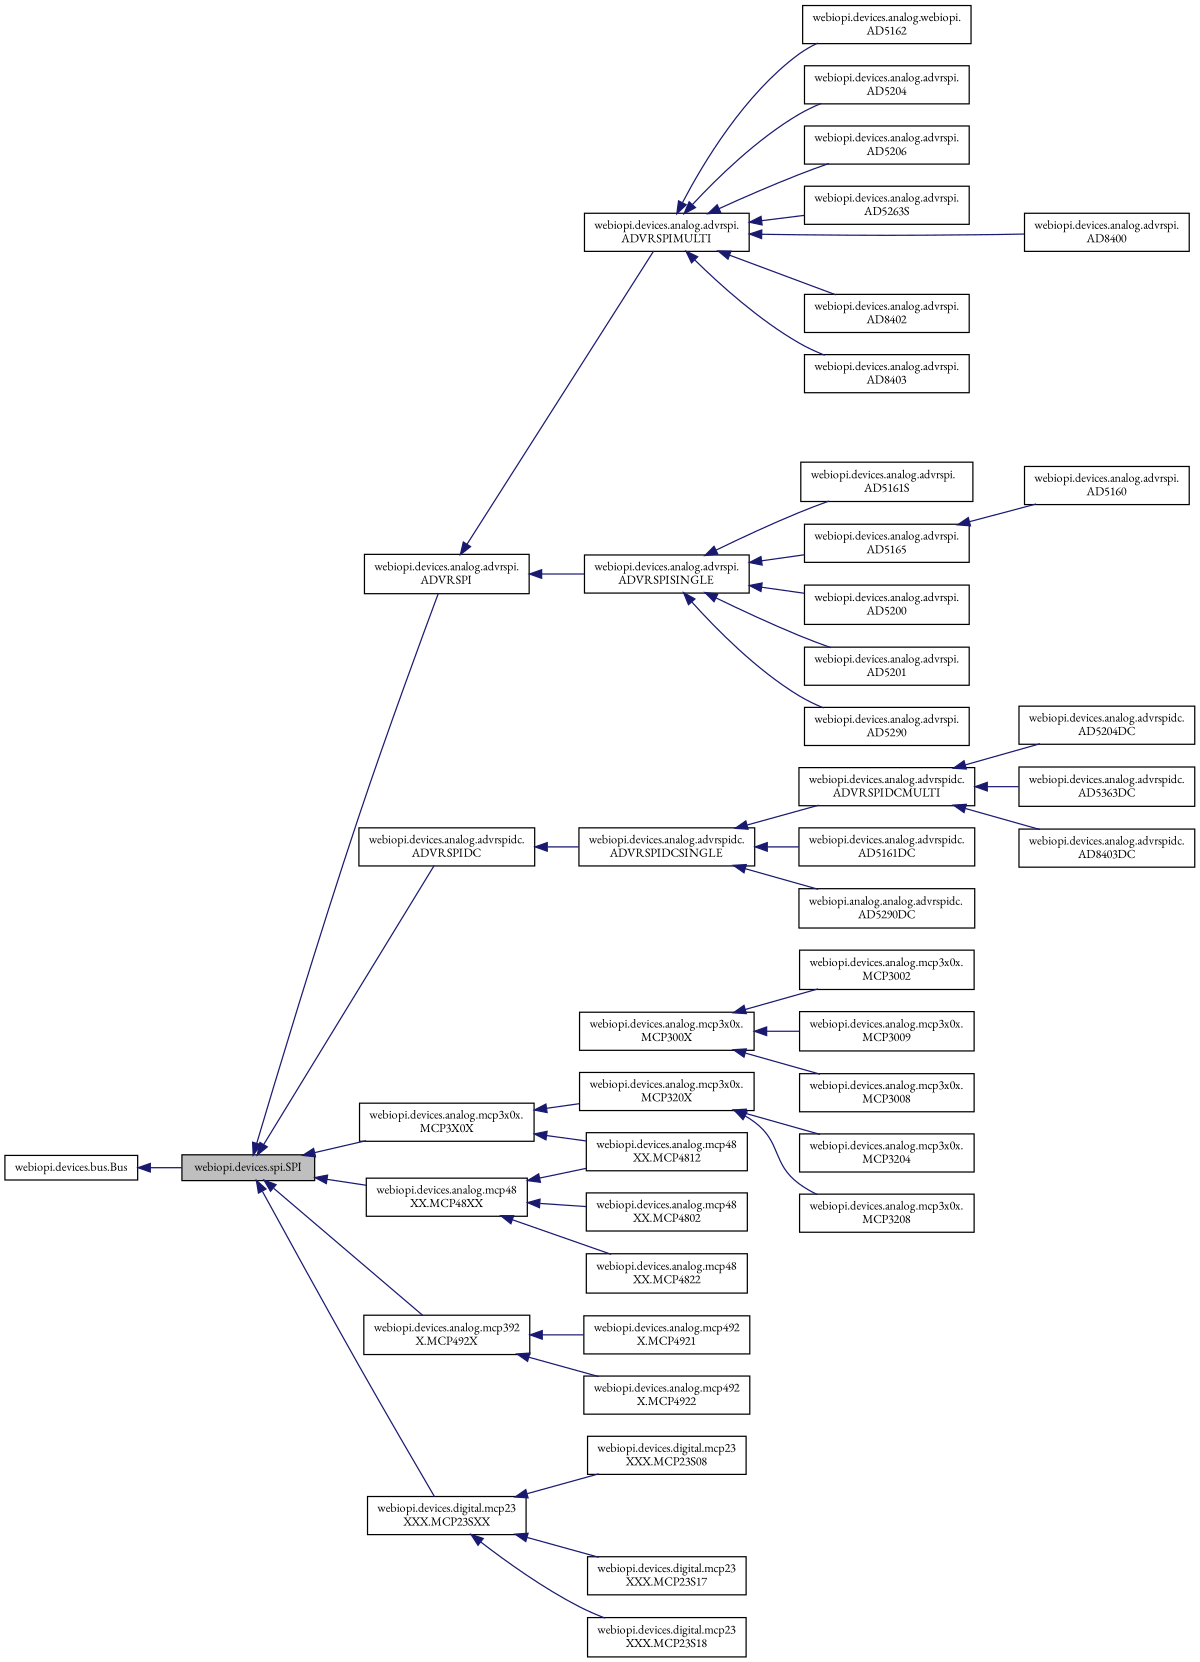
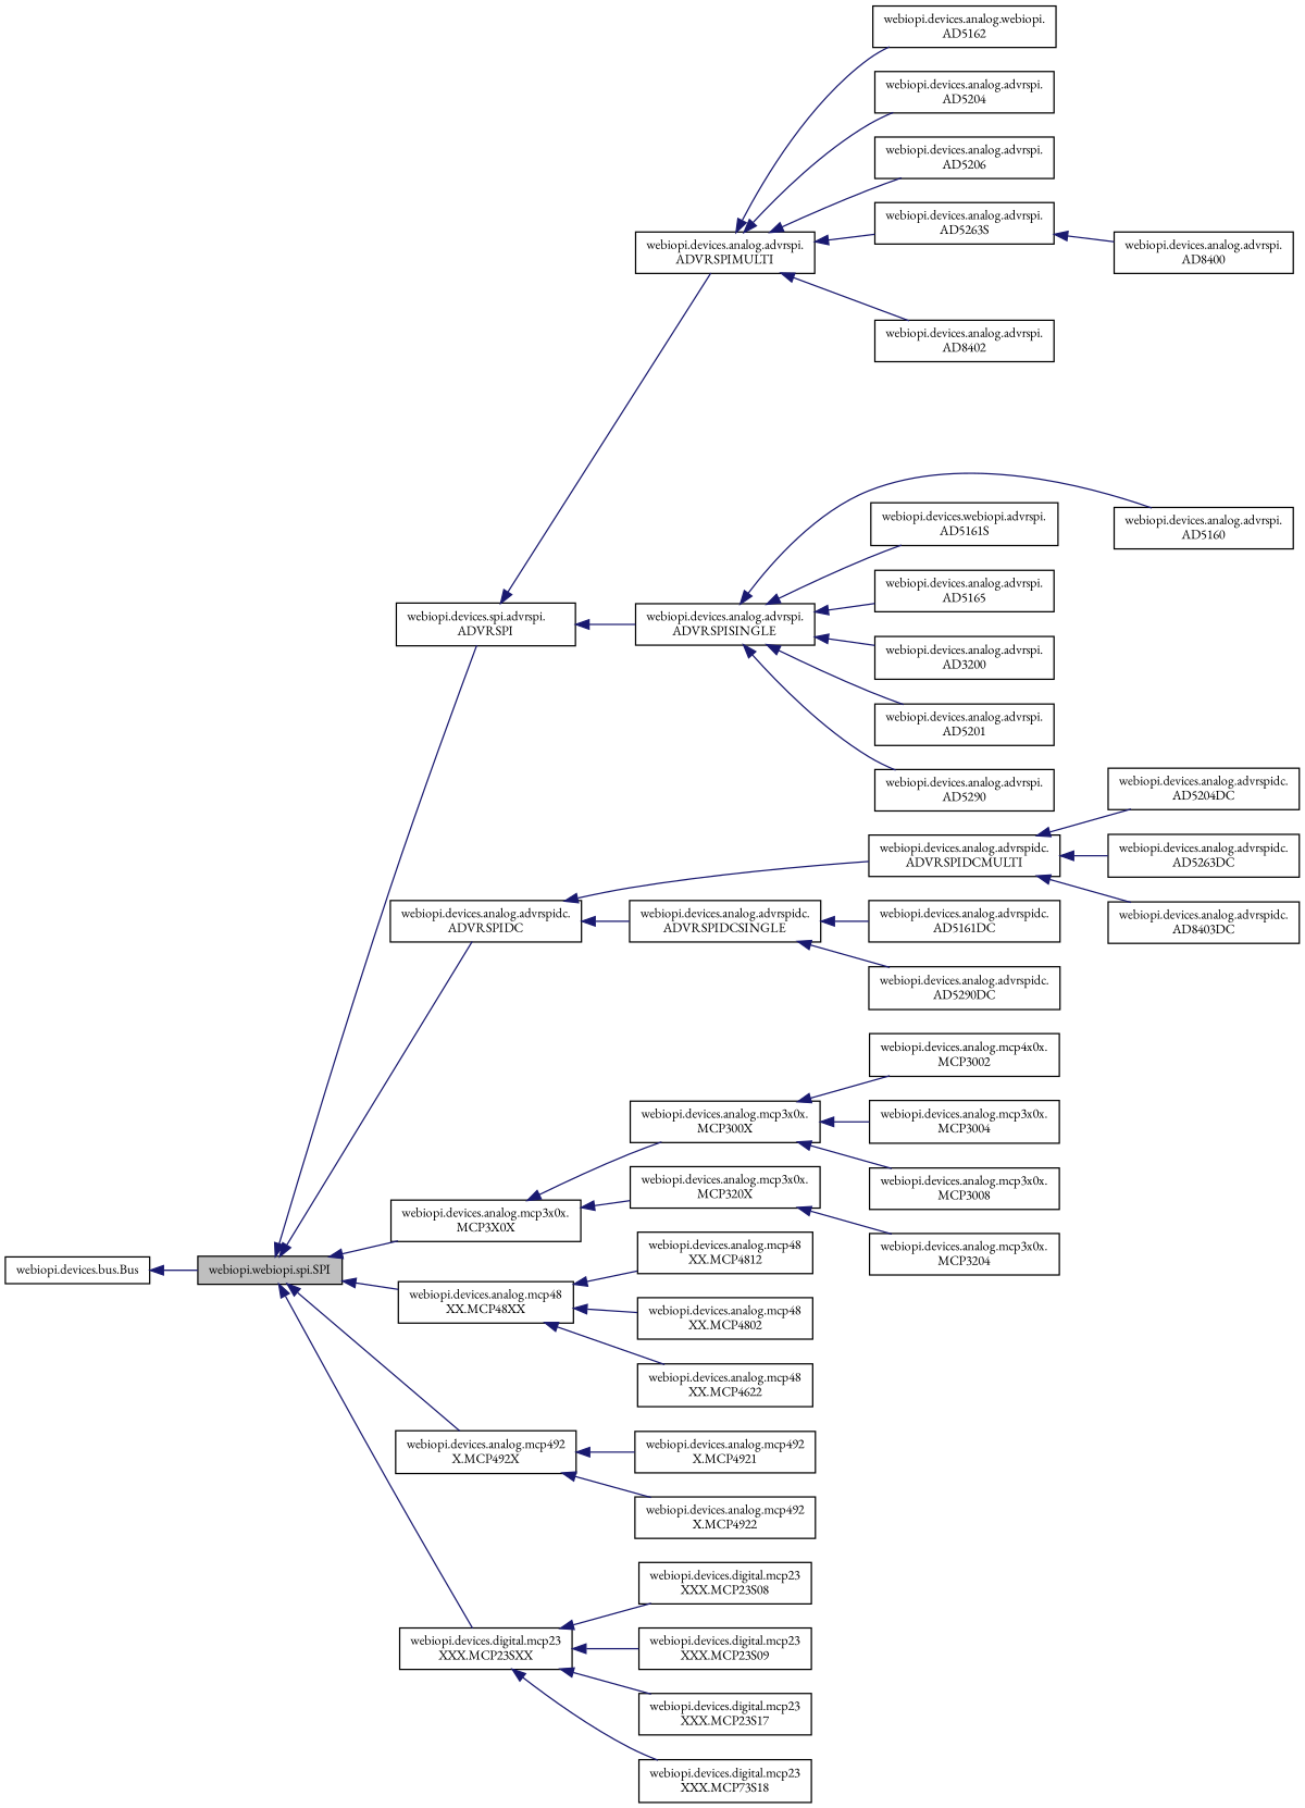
  digraph {
    fontname="EB Garamond"
    rankdir=LR
    node [color=black fillcolor=white fontname="EB Garamond" fontsize=10 shape=record style=filled]
    edge [color=midnightblue dir=back fontname="EB Garamond" fontsize=10 labelfontname=Helvetica labelfontsize=10 style=solid]
-   n1 [fillcolor=grey75 fontcolor=black height=0.2 label="webiopi.devices.spi.SPI" width=0.4]
-   n2 [height=0.2 label="webiopi.devices.analog.advrspi.\lADVRSPI" width=0.4]
+   n1 [fillcolor=grey75 fontcolor=black height=0.2 label="webiopi.webiopi.spi.SPI" width=0.4]
+   n2 [height=0.2 label="webiopi.devices.spi.advrspi.\lADVRSPI" width=0.4]
    n3 [height=0.2 label="webiopi.devices.analog.advrspidc.\lADVRSPIDC" width=0.4]
    n4 [height=0.2 label="webiopi.devices.analog.mcp3x0x.\lMCP3X0X" width=0.4]
    n5 [height=0.2 label="webiopi.devices.analog.mcp48\lXX.MCP48XX" width=0.4]
-   n6 [height=0.2 label="webiopi.devices.analog.mcp392\lX.MCP492X" width=0.4]
+   n6 [height=0.2 label="webiopi.devices.analog.mcp492\lX.MCP492X" width=0.4]
    n7 [height=0.2 label="webiopi.devices.digital.mcp23\lXXX.MCP23SXX" width=0.4]
    n8 [height=0.2 label="webiopi.devices.analog.advrspi.\lADVRSPIMULTI" width=0.4]
    n9 [height=0.2 label="webiopi.devices.analog.advrspi.\lADVRSPISINGLE" width=0.4]
    n10 [height=0.2 label="webiopi.devices.analog.advrspidc.\lADVRSPIDCMULTI" width=0.4]
    n11 [height=0.2 label="webiopi.devices.analog.advrspidc.\lADVRSPIDCSINGLE" width=0.4]
    n12 [height=0.2 label="webiopi.devices.analog.mcp3x0x.\lMCP300X" width=0.4]
    n13 [height=0.2 label="webiopi.devices.analog.mcp3x0x.\lMCP320X" width=0.4]
    n14 [height=0.2 label="webiopi.devices.analog.mcp48\lXX.MCP4802" width=0.4]
    n15 [height=0.2 label="webiopi.devices.analog.mcp48\lXX.MCP4812" width=0.4]
-   n16 [height=0.2 label="webiopi.devices.analog.mcp48\lXX.MCP4822" width=0.4]
+   n16 [height=0.2 label="webiopi.devices.analog.mcp48\lXX.MCP4622" width=0.4]
    n17 [height=0.2 label="webiopi.devices.analog.mcp492\lX.MCP4921" width=0.4]
    n18 [height=0.2 label="webiopi.devices.analog.mcp492\lX.MCP4922" width=0.4]
    n19 [height=0.2 label="webiopi.devices.digital.mcp23\lXXX.MCP23S08" width=0.4]
+   n20 [height=0.2 label="webiopi.devices.digital.mcp23\lXXX.MCP23S09" width=0.4]
    n21 [height=0.2 label="webiopi.devices.digital.mcp23\lXXX.MCP23S17" width=0.4]
-   n22 [height=0.2 label="webiopi.devices.digital.mcp23\lXXX.MCP23S18" width=0.4]
+   n22 [height=0.2 label="webiopi.devices.digital.mcp23\lXXX.MCP73S18" width=0.4]
    n23 [height=0.2 label="webiopi.devices.bus.Bus" width=0.4]
    n24 [height=0.2 label="webiopi.devices.analog.webiopi.\lAD5162" width=0.4]
    n25 [height=0.2 label="webiopi.devices.analog.advrspi.\lAD5204" width=0.4]
    n26 [height=0.2 label="webiopi.devices.analog.advrspi.\lAD5206" width=0.4]
    n27 [height=0.2 label="webiopi.devices.analog.advrspi.\lAD5263S" width=0.4]
    n28 [height=0.2 label="webiopi.devices.analog.advrspi.\lAD8400" width=0.4]
    n29 [height=0.2 label="webiopi.devices.analog.advrspi.\lAD8402" width=0.4]
-   n30 [height=0.2 label="webiopi.devices.analog.advrspi.\lAD8403" width=0.4]
    n31 [height=0.2 label="webiopi.devices.analog.advrspi.\lAD5160" width=0.4]
-   n32 [height=0.2 label="webiopi.devices.analog.advrspi.\lAD5161S" width=0.4]
+   n32 [height=0.2 label="webiopi.devices.webiopi.advrspi.\lAD5161S" width=0.4]
    n33 [height=0.2 label="webiopi.devices.analog.advrspi.\lAD5165" width=0.4]
-   n34 [height=0.2 label="webiopi.devices.analog.advrspi.\lAD5200" width=0.4]
+   n34 [height=0.2 label="webiopi.devices.analog.advrspi.\lAD3200" width=0.4]
    n35 [height=0.2 label="webiopi.devices.analog.advrspi.\lAD5201" width=0.4]
    n36 [height=0.2 label="webiopi.devices.analog.advrspi.\lAD5290" width=0.4]
    n37 [height=0.2 label="webiopi.devices.analog.advrspidc.\lAD5204DC" width=0.4]
-   n38 [height=0.2 label="webiopi.devices.analog.advrspidc.\lAD5363DC" width=0.4]
+   n38 [height=0.2 label="webiopi.devices.analog.advrspidc.\lAD5263DC" width=0.4]
    n39 [height=0.2 label="webiopi.devices.analog.advrspidc.\lAD8403DC" width=0.4]
    n40 [height=0.2 label="webiopi.devices.analog.advrspidc.\lAD5161DC" width=0.4]
-   n41 [height=0.2 label="webiopi.analog.analog.advrspidc.\lAD5290DC" width=0.4]
-   n42 [height=0.2 label="webiopi.devices.analog.mcp3x0x.\lMCP3002" width=0.4]
-   n43 [height=0.2 label="webiopi.devices.analog.mcp3x0x.\lMCP3009" width=0.4]
+   n41 [height=0.2 label="webiopi.devices.analog.advrspidc.\lAD5290DC" width=0.4]
+   n42 [height=0.2 label="webiopi.devices.analog.mcp4x0x.\lMCP3002" width=0.4]
+   n43 [height=0.2 label="webiopi.devices.analog.mcp3x0x.\lMCP3004" width=0.4]
    n44 [height=0.2 label="webiopi.devices.analog.mcp3x0x.\lMCP3008" width=0.4]
    n45 [height=0.2 label="webiopi.devices.analog.mcp3x0x.\lMCP3204" width=0.4]
-   n46 [height=0.2 label="webiopi.devices.analog.mcp3x0x.\lMCP3208" width=0.4]
    n1 -> n2
    n1 -> n3
    n1 -> n4
    n1 -> n5
    n1 -> n6
    n1 -> n7
    n2 -> n8
    n2 -> n9
-   n11 -> n10
+   n3 -> n10
    n3 -> n11
-   n4 -> n15
+   n4 -> n12
    n4 -> n13
    n5 -> n14
    n5 -> n15
    n5 -> n16
    n6 -> n17
    n6 -> n18
    n7 -> n19
+   n7 -> n20
    n7 -> n21
    n7 -> n22
    n8 -> n24
    n8 -> n25
    n8 -> n26
    n8 -> n27
-   n8 -> n28
+   n27 -> n28
    n8 -> n29
-   n8 -> n30
-   n33 -> n31
+   n9 -> n31
    n9 -> n32
    n9 -> n33
    n9 -> n34
    n9 -> n35
    n9 -> n36
    n10 -> n37
    n10 -> n38
    n10 -> n39
    n11 -> n40
    n11 -> n41
    n12 -> n42
    n12 -> n43
    n12 -> n44
    n13 -> n45
-   n13 -> n46
    n23 -> n1
  }
